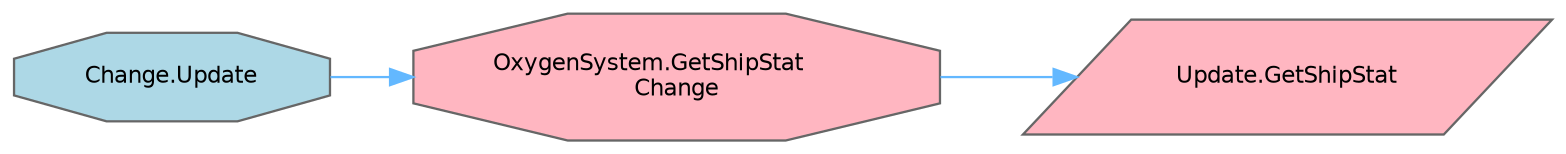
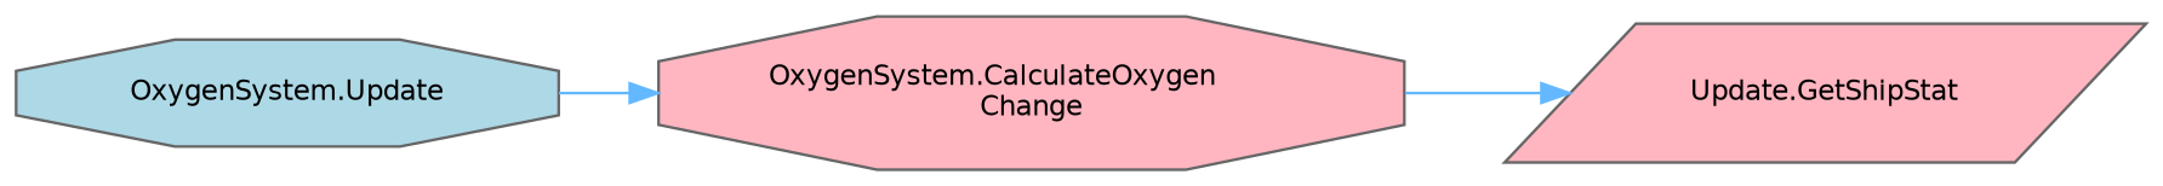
  digraph {
    fontname="DejaVu Sans"
    rankdir=LR
    node [color=grey40 fillcolor=lightpink fontname="DejaVu Sans" fontsize=10 margin=0.1 shape=octagon style=filled]
    edge [color=steelblue1 fontname="DejaVu Sans" fontsize=10 labelfontname=Helvetica labelfontsize=10 style=solid]
-   n1 [color=gray40 fillcolor=lightblue fontcolor=black height=0.2 label="Change.Update" width=0.4]
-   n2 [height=0.2 label="OxygenSystem.GetShipStat\lChange" width=0.4]
+   n1 [color=gray40 fillcolor=lightblue fontcolor=black height=0.2 label="OxygenSystem.Update" width=0.4]
+   n2 [height=0.2 label="OxygenSystem.CalculateOxygen\lChange" width=0.4]
    n3 [height=0.2 label="Update.GetShipStat" shape=parallelogram width=0.4]
    n1 -> n2
    n2 -> n3
  }
